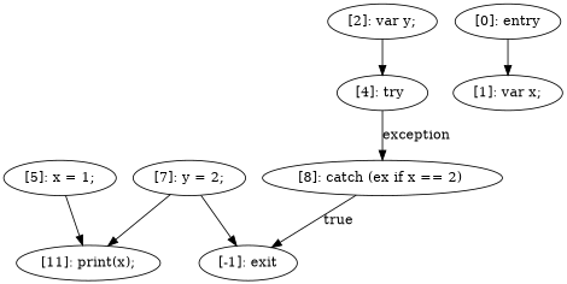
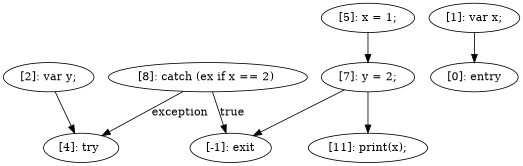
  digraph {
    n1 [label="[11]: print(x);\n"]
    n2 [label="[2]: var y;\n"]
    n3 [label="[4]: try "]
    n4 [label="[8]: catch (ex if x == 2) "]
    n5 [label="[5]: x = 1;\n"]
    n6 [label="[7]: y = 2;\n"]
    n7 [label="[-1]: exit"]
    n8 [label="[1]: var x;\n"]
    n9 [label="[0]: entry"]
    n2 -> n3
-   n3 -> n4 [label=exception]
+   n4 -> n3 [label=exception]
    n4 -> n7 [label=true]
-   n5 -> n1
+   n5 -> n6
    n6 -> n1
    n6 -> n7
-   n9 -> n8
+   n8 -> n9
  }
